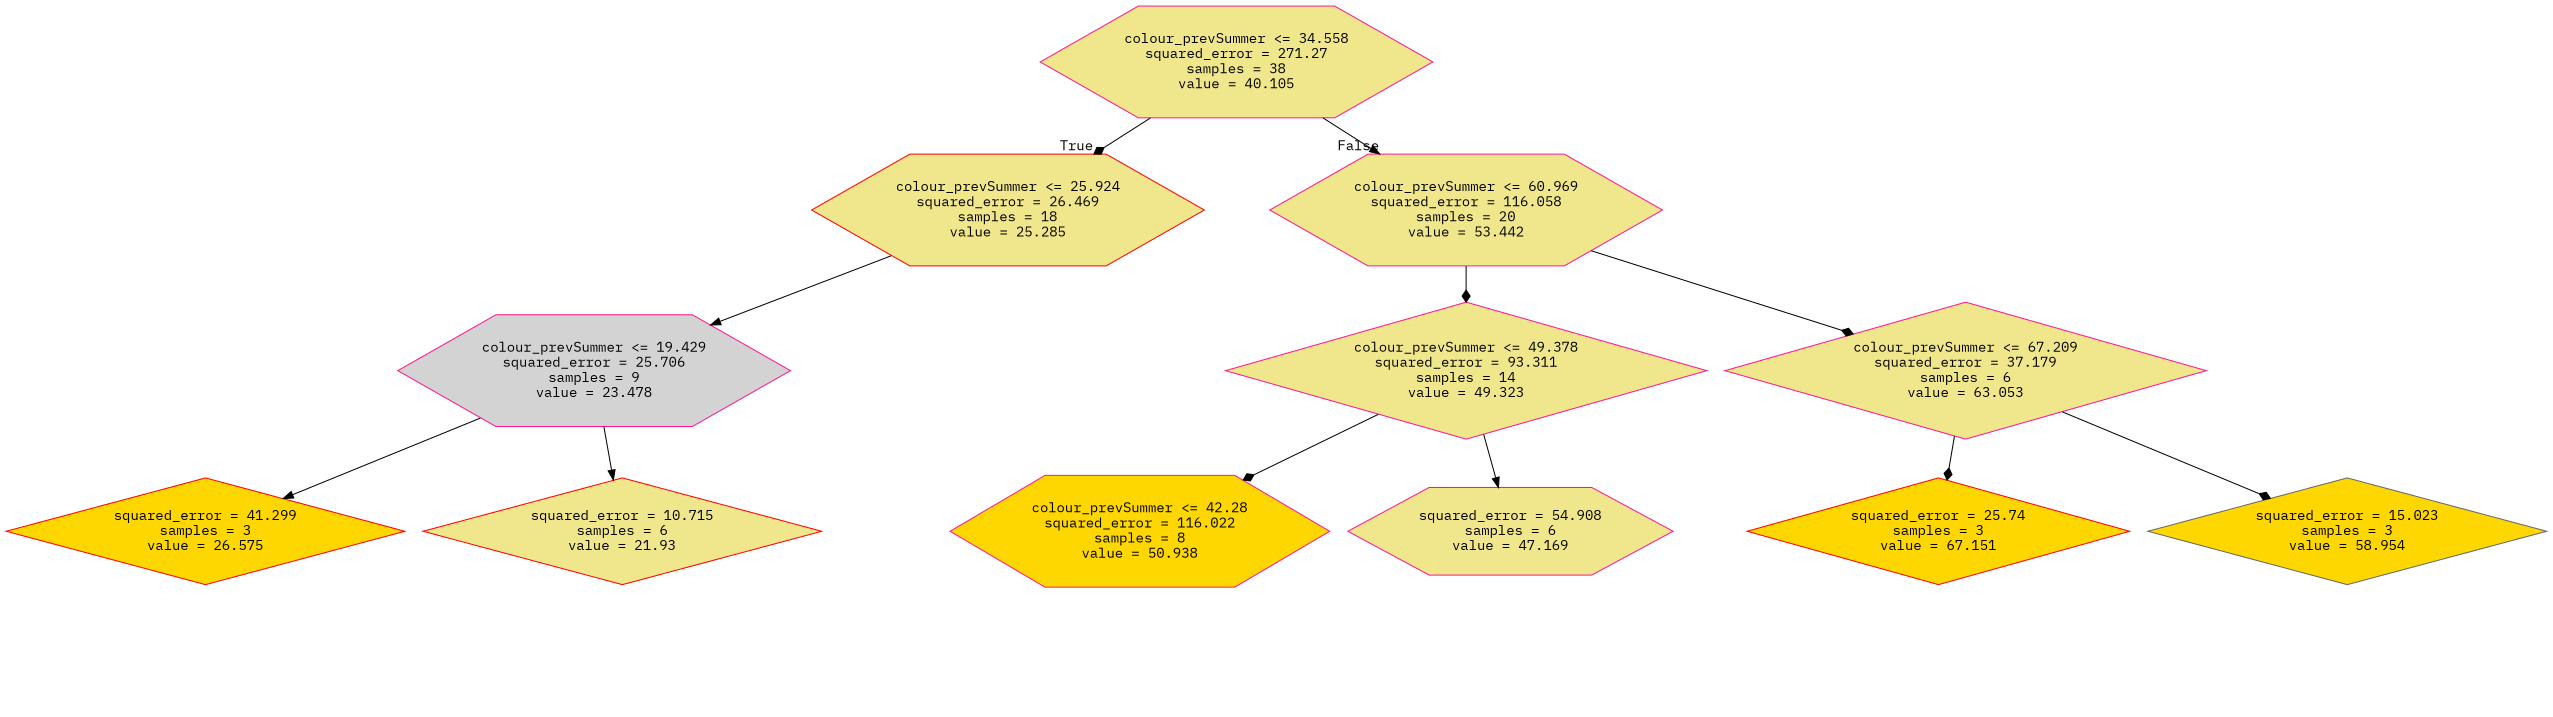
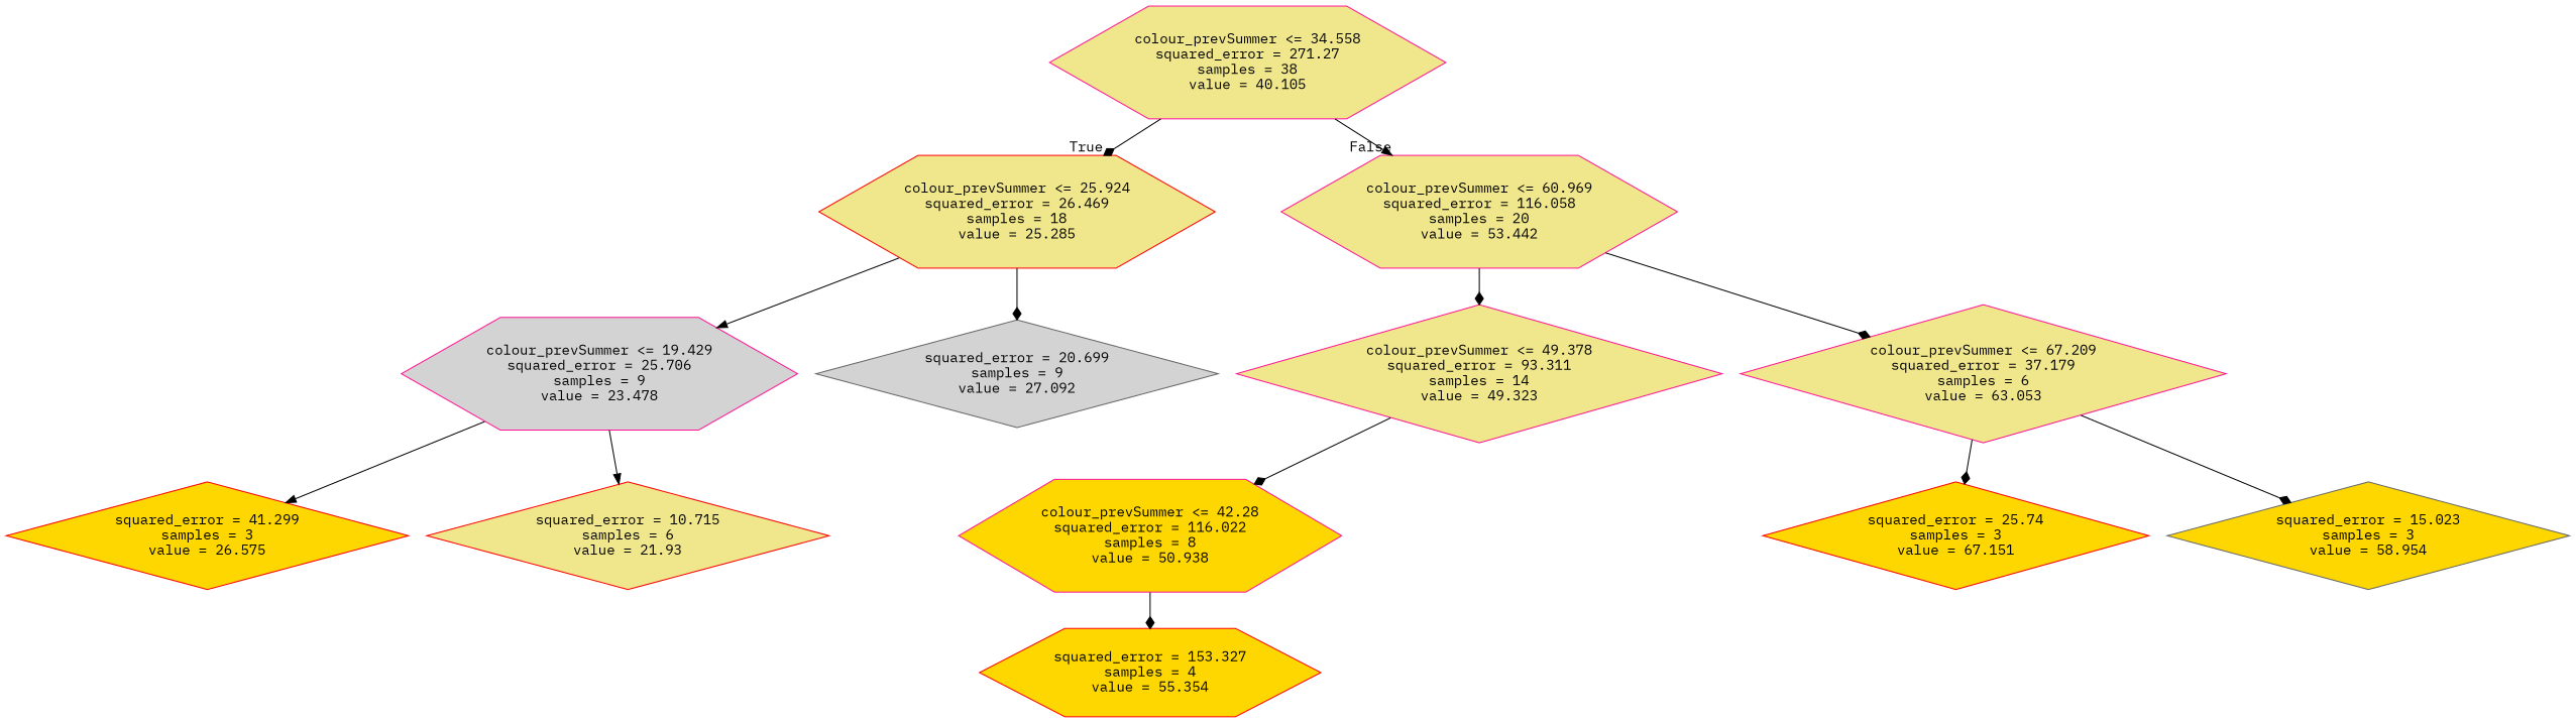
  digraph {
    fontname="IBM Plex Mono"
    node [color=deeppink fillcolor=khaki fontname="IBM Plex Mono" shape=hexagon style=filled]
    edge [arrowhead=diamond fontname="IBM Plex Mono"]
    n1 [label="colour_prevSummer <= 34.558\nsquared_error = 271.27\nsamples = 38\nvalue = 40.105"]
    n2 [color=red label="colour_prevSummer <= 25.924\nsquared_error = 26.469\nsamples = 18\nvalue = 25.285"]
    n3 [label="colour_prevSummer <= 60.969\nsquared_error = 116.058\nsamples = 20\nvalue = 53.442"]
    n4 [fillcolor=lightgrey label="colour_prevSummer <= 19.429\nsquared_error = 25.706\nsamples = 9\nvalue = 23.478"]
+   n5 [color=gray40 fillcolor=lightgrey label="squared_error = 20.699\nsamples = 9\nvalue = 27.092" shape=diamond]
    n6 [label="colour_prevSummer <= 49.378\nsquared_error = 93.311\nsamples = 14\nvalue = 49.323" shape=diamond]
    n7 [label="colour_prevSummer <= 67.209\nsquared_error = 37.179\nsamples = 6\nvalue = 63.053" shape=diamond]
    n8 [color=red fillcolor=gold label="squared_error = 41.299\nsamples = 3\nvalue = 26.575" shape=diamond]
    n9 [color=red label="squared_error = 10.715\nsamples = 6\nvalue = 21.93" shape=diamond]
    n10 [fillcolor=gold label="colour_prevSummer <= 42.28\nsquared_error = 116.022\nsamples = 8\nvalue = 50.938"]
-   n11 [label="squared_error = 54.908\nsamples = 6\nvalue = 47.169"]
    n12 [color=red fillcolor=gold label="squared_error = 25.74\nsamples = 3\nvalue = 67.151" shape=diamond]
    n13 [color=gray40 fillcolor=gold label="squared_error = 15.023\nsamples = 3\nvalue = 58.954" shape=diamond]
+   n14 [color=red fillcolor=gold label="squared_error = 153.327\nsamples = 4\nvalue = 55.354"]
    n1 -> n2 [headlabel=True labelangle=45 labeldistance=2.5]
    n1 -> n3 [arrowhead=normal headlabel=False labelangle=-45 labeldistance=2.5]
    n2 -> n4 [arrowhead=normal]
+   n2 -> n5
    n3 -> n6
    n3 -> n7
    n4 -> n8 [arrowhead=normal]
    n4 -> n9 [arrowhead=normal]
    n6 -> n10
-   n6 -> n11 [arrowhead=normal]
    n7 -> n12
    n7 -> n13
+   n10 -> n14
  }
